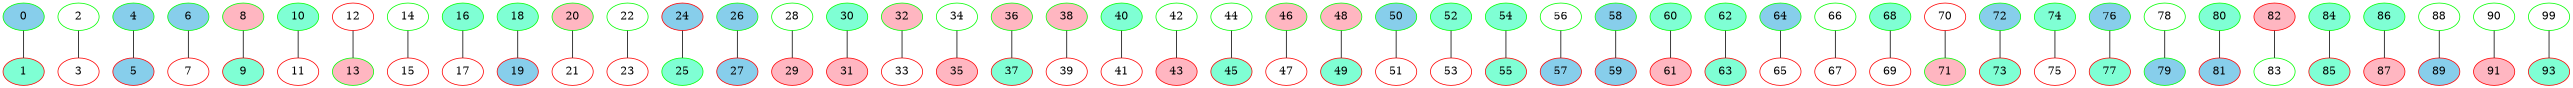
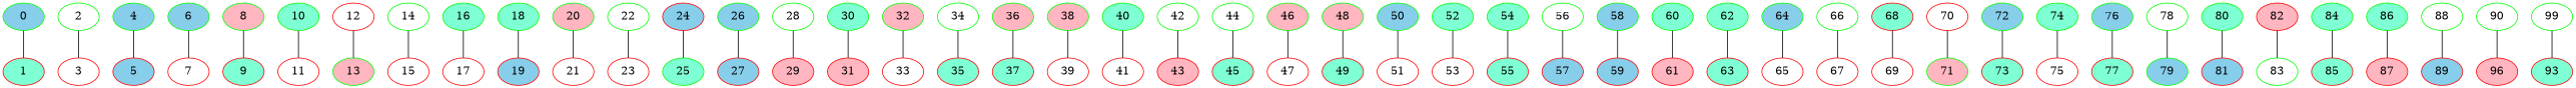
  graph {
    node [color="#00ff00" fillcolor=white style=filled]
    0 [fillcolor=skyblue]
    1 [color="#ff0000" fillcolor=aquamarine]
    3 [color="#ff0000"]
    2
    4 [fillcolor=skyblue]
    5 [color="#ff0000" fillcolor=skyblue]
    6 [fillcolor=skyblue]
    7 [color="#ff0000"]
    8 [fillcolor=lightpink]
    9 [color="#ff0000" fillcolor=aquamarine]
    10 [fillcolor=aquamarine]
    11 [color="#ff0000"]
    12 [color="#ff0000"]
    13 [fillcolor=lightpink]
    15 [color="#ff0000"]
    14
    16 [fillcolor=aquamarine]
    17 [color="#ff0000"]
    18 [fillcolor=aquamarine]
    19 [color="#ff0000" fillcolor=skyblue]
    20 [fillcolor=lightpink]
    21 [color="#ff0000"]
    23 [color="#ff0000"]
    22
    24 [color="#ff0000" fillcolor=skyblue]
    25 [fillcolor=aquamarine]
    26 [fillcolor=skyblue]
    27 [color="#ff0000" fillcolor=skyblue]
    29 [color="#ff0000" fillcolor=lightpink]
    28
    30 [fillcolor=aquamarine]
    31 [color="#ff0000" fillcolor=lightpink]
    32 [fillcolor=lightpink]
    33 [color="#ff0000"]
-   35 [color="#ff0000" fillcolor=lightpink]
+   35 [color="#ff0000" fillcolor=aquamarine]
    34
    36 [fillcolor=lightpink]
    37 [color="#ff0000" fillcolor=aquamarine]
    38 [fillcolor=lightpink]
    39 [color="#ff0000"]
    40 [fillcolor=aquamarine]
    41 [color="#ff0000"]
    43 [color="#ff0000" fillcolor=lightpink]
    42
    45 [color="#ff0000" fillcolor=aquamarine]
    44
    46 [fillcolor=lightpink]
    47 [color="#ff0000"]
    48 [fillcolor=lightpink]
    49 [color="#ff0000" fillcolor=aquamarine]
    50 [fillcolor=skyblue]
    51 [color="#ff0000"]
    52 [fillcolor=aquamarine]
    53 [color="#ff0000"]
    54 [fillcolor=aquamarine]
    55 [color="#ff0000" fillcolor=aquamarine]
    57 [color="#ff0000" fillcolor=skyblue]
    56
    58 [fillcolor=skyblue]
    59 [color="#ff0000" fillcolor=skyblue]
    60 [fillcolor=aquamarine]
    61 [color="#ff0000" fillcolor=lightpink]
    62 [fillcolor=aquamarine]
    63 [color="#ff0000" fillcolor=aquamarine]
    64 [fillcolor=skyblue]
    65 [color="#ff0000"]
    67 [color="#ff0000"]
    66
-   68 [fillcolor=aquamarine]
+   68 [color="#ff0000" fillcolor=aquamarine]
    69 [color="#ff0000"]
    70 [color="#ff0000"]
    71 [fillcolor=lightpink]
    72 [fillcolor=skyblue]
    73 [color="#ff0000" fillcolor=aquamarine]
    74 [fillcolor=aquamarine]
    75 [color="#ff0000"]
    76 [fillcolor=skyblue]
    77 [color="#ff0000" fillcolor=aquamarine]
    79 [fillcolor=skyblue]
    78
    80 [fillcolor=aquamarine]
    81 [color="#ff0000" fillcolor=skyblue]
    82 [color="#ff0000" fillcolor=lightpink]
    83
    84 [fillcolor=aquamarine]
    85 [color="#ff0000" fillcolor=aquamarine]
    86 [fillcolor=aquamarine]
    87 [color="#ff0000" fillcolor=lightpink]
    89 [color="#ff0000" fillcolor=skyblue]
    88
-   91 [color="#ff0000" fillcolor=lightpink]
+   91 [color="#ff0000" fillcolor=lightpink label=96]
    90
    n93 [label=99]
    93 [color="#ff0000" fillcolor=aquamarine]
    0 -- 1
    2 -- 3
    4 -- 5
    6 -- 7
    8 -- 9
    10 -- 11
    12 -- 13
    14 -- 15
    16 -- 17
    18 -- 19
    20 -- 21
    22 -- 23
    24 -- 25
    26 -- 27
    28 -- 29
    30 -- 31
    32 -- 33
    34 -- 35
    36 -- 37
    38 -- 39
    40 -- 41
    42 -- 43
    44 -- 45
    46 -- 47
    48 -- 49
    50 -- 51
    52 -- 53
    54 -- 55
    56 -- 57
    58 -- 59
    60 -- 61
    62 -- 63
    64 -- 65
    66 -- 67
    68 -- 69
    70 -- 71
    72 -- 73
    74 -- 75
    76 -- 77
    78 -- 79
    80 -- 81
    82 -- 83
    84 -- 85
    86 -- 87
    88 -- 89
    90 -- 91
    n93 -- 93
  }
